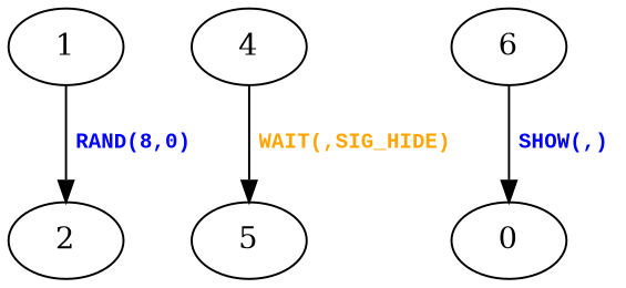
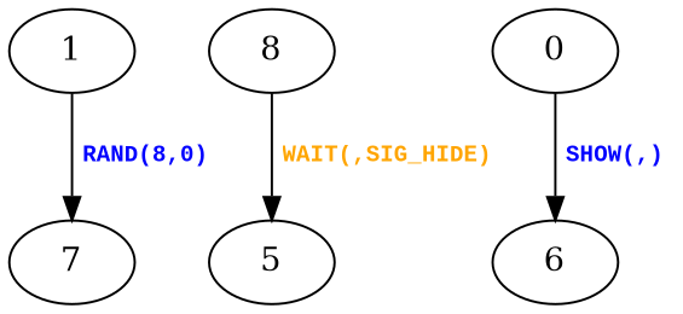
  digraph {
    node [shape=oval]
    edge [fontcolor=blue]
    1
-   2
-   4
+   2 [label=7]
+   4 [label=8]
    5
    6
    0
    1 -> 2 [label=< <table border="0"><tr><td><font face="Courier New" point-size="10"><b>RAND(8,0)<br align="left"/></b></font></td></tr> </table>>]
    4 -> 5 [fontcolor=orange label=< <table border="0"><tr><td><font face="Courier New" point-size="10"><b>WAIT(,SIG_HIDE)<br align="left"/></b></font></td></tr> </table>>]
-   6 -> 0 [label=< <table border="0"><tr><td><font face="Courier New" point-size="10"><b>SHOW(,)<br align="left"/></b></font></td></tr> </table>>]
+   0 -> 6 [label=< <table border="0"><tr><td><font face="Courier New" point-size="10"><b>SHOW(,)<br align="left"/></b></font></td></tr> </table>>]
  }
